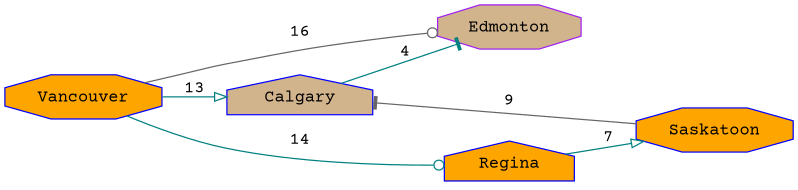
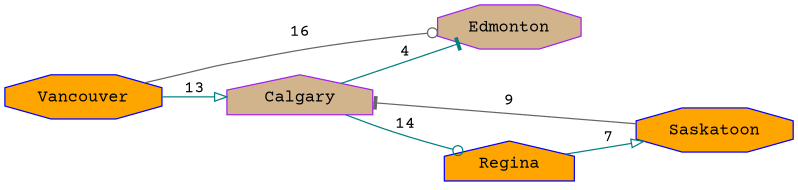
  digraph {
    fontname="Courier Prime"
    rankdir=LR
    node [color=blue fillcolor=orange fontname="Courier Prime" shape=octagon style=filled]
    edge [arrowhead=odot color=teal fontname="Courier Prime"]
    n1 [label=Vancouver]
    n2 [color=purple fillcolor=tan label=Edmonton]
-   n3 [fillcolor=tan label=Calgary shape=house]
+   n3 [color=purple fillcolor=tan label=Calgary shape=house]
    n4 [label=Regina shape=house]
    n5 [label=Saskatoon]
    n1 -> n2 [color=gray40 label=16]
    n1 -> n3 [arrowhead=onormal label=13]
    n3 -> n2 [arrowhead=tee label=4]
-   n1 -> n4 [label=14]
+   n3 -> n4 [label=14]
    n4 -> n5 [arrowhead=onormal label=7]
    n5 -> n3 [arrowhead=tee color=gray40 label=9]
  }
